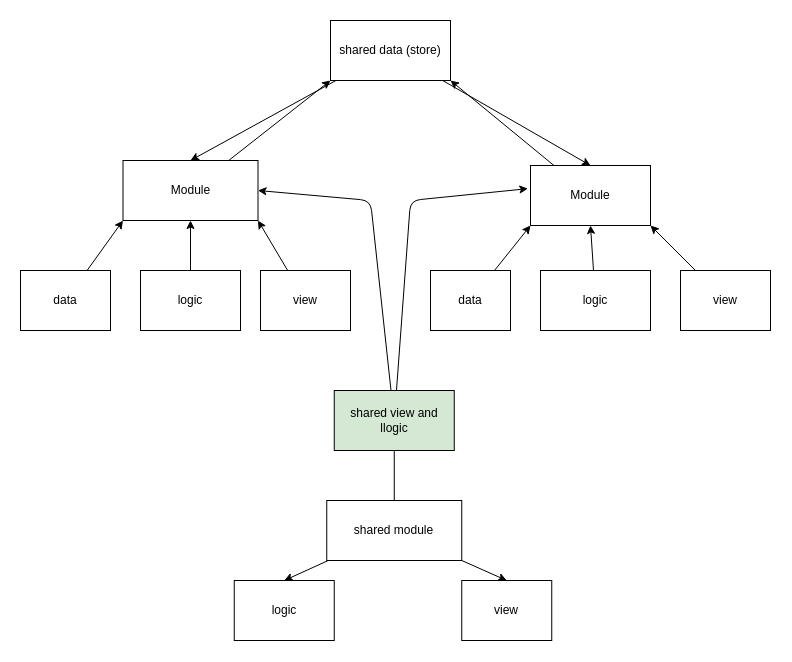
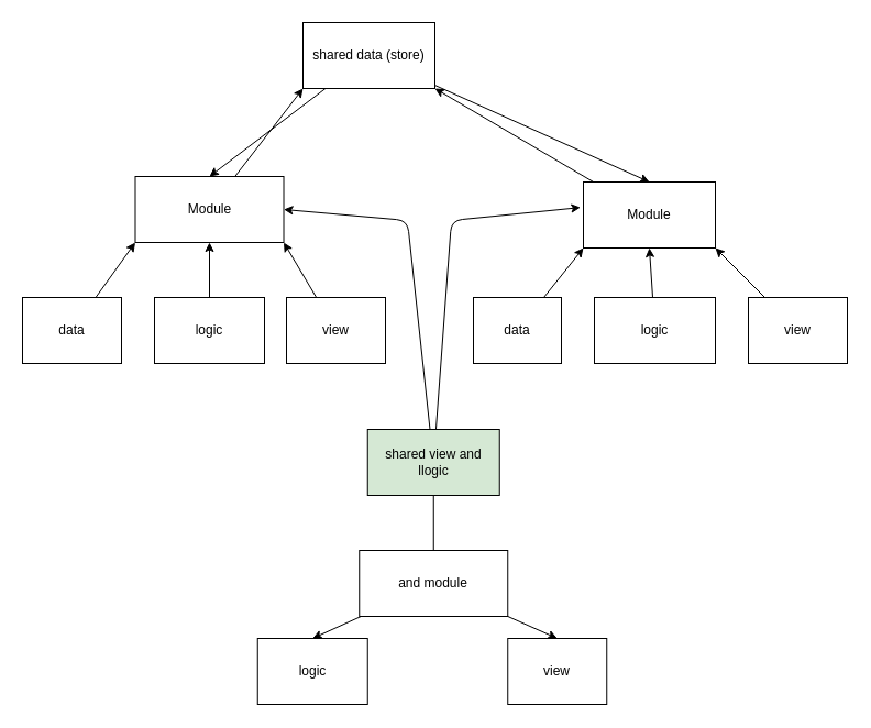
  <mxCell id="0" />
  <mxCell id="1" parent="0" />
  <mxCell id="2" style="edgeStyle=none;html=1;entryX=1;entryY=1;entryDx=0;entryDy=0;" edge="1" parent="1" source="3" target="20"><mxGeometry relative="1" as="geometry" /></mxCell>
  <mxCell id="3" value="Module" style="rounded=0;whiteSpace=wrap;html=1;" vertex="1" parent="1"><mxGeometry x="530" y="165" width="120" height="60" as="geometry" /></mxCell>
  <mxCell id="4" style="edgeStyle=none;html=1;entryX=0;entryY=1;entryDx=0;entryDy=0;" edge="1" parent="1" source="5" target="3"><mxGeometry relative="1" as="geometry" /></mxCell>
  <mxCell id="5" value="data" style="rounded=0;whiteSpace=wrap;html=1;" vertex="1" parent="1"><mxGeometry x="430" y="270" width="80" height="60" as="geometry" /></mxCell>
  <mxCell id="6" style="edgeStyle=none;html=1;entryX=0.5;entryY=1;entryDx=0;entryDy=0;" edge="1" parent="1" source="7" target="3"><mxGeometry relative="1" as="geometry" /></mxCell>
  <mxCell id="7" value="logic" style="rounded=0;whiteSpace=wrap;html=1;" vertex="1" parent="1"><mxGeometry x="540" y="270" width="110" height="60" as="geometry" /></mxCell>
  <mxCell id="8" style="edgeStyle=none;html=1;entryX=1;entryY=1;entryDx=0;entryDy=0;" edge="1" parent="1" source="9" target="3"><mxGeometry relative="1" as="geometry" /></mxCell>
  <mxCell id="9" value="view" style="rounded=0;whiteSpace=wrap;html=1;" vertex="1" parent="1"><mxGeometry x="680" y="270" width="90" height="60" as="geometry" /></mxCell>
  <mxCell id="10" style="edgeStyle=none;html=1;entryX=0;entryY=1;entryDx=0;entryDy=0;" edge="1" parent="1" source="11" target="20"><mxGeometry relative="1" as="geometry" /></mxCell>
  <mxCell id="11" value="Module" style="rounded=0;whiteSpace=wrap;html=1;" vertex="1" parent="1"><mxGeometry x="122.5" y="160" width="135" height="60" as="geometry" /></mxCell>
  <mxCell id="12" style="edgeStyle=none;html=1;entryX=0;entryY=1;entryDx=0;entryDy=0;" edge="1" parent="1" source="13" target="11"><mxGeometry relative="1" as="geometry" /></mxCell>
  <mxCell id="13" value="data" style="rounded=0;whiteSpace=wrap;html=1;" vertex="1" parent="1"><mxGeometry x="20" y="270" width="90" height="60" as="geometry" /></mxCell>
  <mxCell id="14" style="edgeStyle=none;html=1;entryX=0.5;entryY=1;entryDx=0;entryDy=0;" edge="1" parent="1" source="15" target="11"><mxGeometry relative="1" as="geometry" /></mxCell>
  <mxCell id="15" value="logic" style="rounded=0;whiteSpace=wrap;html=1;" vertex="1" parent="1"><mxGeometry x="140" y="270" width="100" height="60" as="geometry" /></mxCell>
  <mxCell id="16" style="edgeStyle=none;html=1;entryX=1;entryY=1;entryDx=0;entryDy=0;" edge="1" parent="1" source="17" target="11"><mxGeometry relative="1" as="geometry" /></mxCell>
  <mxCell id="17" value="view" style="rounded=0;whiteSpace=wrap;html=1;" vertex="1" parent="1"><mxGeometry x="260" y="270" width="90" height="60" as="geometry" /></mxCell>
  <mxCell id="18" style="edgeStyle=none;html=1;entryX=0.5;entryY=0;entryDx=0;entryDy=0;" edge="1" parent="1" source="20" target="11"><mxGeometry relative="1" as="geometry" /></mxCell>
  <mxCell id="19" style="edgeStyle=none;html=1;entryX=0.5;entryY=0;entryDx=0;entryDy=0;" edge="1" parent="1" source="20" target="3"><mxGeometry relative="1" as="geometry" /></mxCell>
- <mxCell id="20" value="shared data (store)&lt;br&gt;" style="rounded=0;whiteSpace=wrap;html=1;" vertex="1" parent="1"><mxGeometry x="330" width="120" height="60" as="geometry" y="20" /></mxCell>
+ <mxCell id="20" value="shared data (store)&lt;br&gt;" style="rounded=0;whiteSpace=wrap;html=1;" vertex="1" parent="1"><mxGeometry x="275" y="20" width="120" height="60" as="geometry" /></mxCell>
  <mxCell id="21" style="edgeStyle=none;html=1;entryX=1;entryY=0.5;entryDx=0;entryDy=0;" edge="1" parent="1" source="23" target="11"><mxGeometry relative="1" as="geometry"><Array as="points"><mxPoint x="370" y="200" /></Array></mxGeometry></mxCell>
  <mxCell id="22" style="edgeStyle=none;html=1;entryX=-0.022;entryY=0.386;entryDx=0;entryDy=0;entryPerimeter=0;" edge="1" parent="1" source="23" target="3"><mxGeometry relative="1" as="geometry"><Array as="points"><mxPoint x="410" y="200" /></Array></mxGeometry></mxCell>
  <mxCell id="23" value="shared view and llogic" style="rounded=0;whiteSpace=wrap;html=1;fillColor=#d5e8d4;" vertex="1" parent="1"><mxGeometry x="333.75" y="390" width="120" height="60" as="geometry" /></mxCell>
  <mxCell id="24" style="edgeStyle=none;html=1;entryX=0.5;entryY=0;entryDx=0;entryDy=0;" edge="1" parent="1" source="27" target="28"><mxGeometry relative="1" as="geometry" /></mxCell>
  <mxCell id="25" style="edgeStyle=none;html=1;entryX=0.5;entryY=0;entryDx=0;entryDy=0;" edge="1" parent="1" source="27" target="29"><mxGeometry relative="1" as="geometry" /></mxCell>
  <mxCell id="26" style="edgeStyle=none;html=1;entryX=0.5;entryY=1;entryDx=0;entryDy=0;endArrow=none;" edge="1" parent="1" source="27" target="23"><mxGeometry relative="1" as="geometry" /></mxCell>
- <mxCell id="27" value="shared module" style="rounded=0;whiteSpace=wrap;html=1;" vertex="1" parent="1"><mxGeometry x="326.25" y="500" width="135" height="60" as="geometry" /></mxCell>
+ <mxCell id="27" value="and module" style="rounded=0;whiteSpace=wrap;html=1;" vertex="1" parent="1"><mxGeometry x="326.25" y="500" width="135" height="60" as="geometry" /></mxCell>
  <mxCell id="28" value="logic" style="rounded=0;whiteSpace=wrap;html=1;" vertex="1" parent="1"><mxGeometry x="233.75" y="580" width="100" height="60" as="geometry" /></mxCell>
  <mxCell id="29" value="view" style="rounded=0;whiteSpace=wrap;html=1;" vertex="1" parent="1"><mxGeometry x="461.25" y="580" width="90" height="60" as="geometry" /></mxCell>
